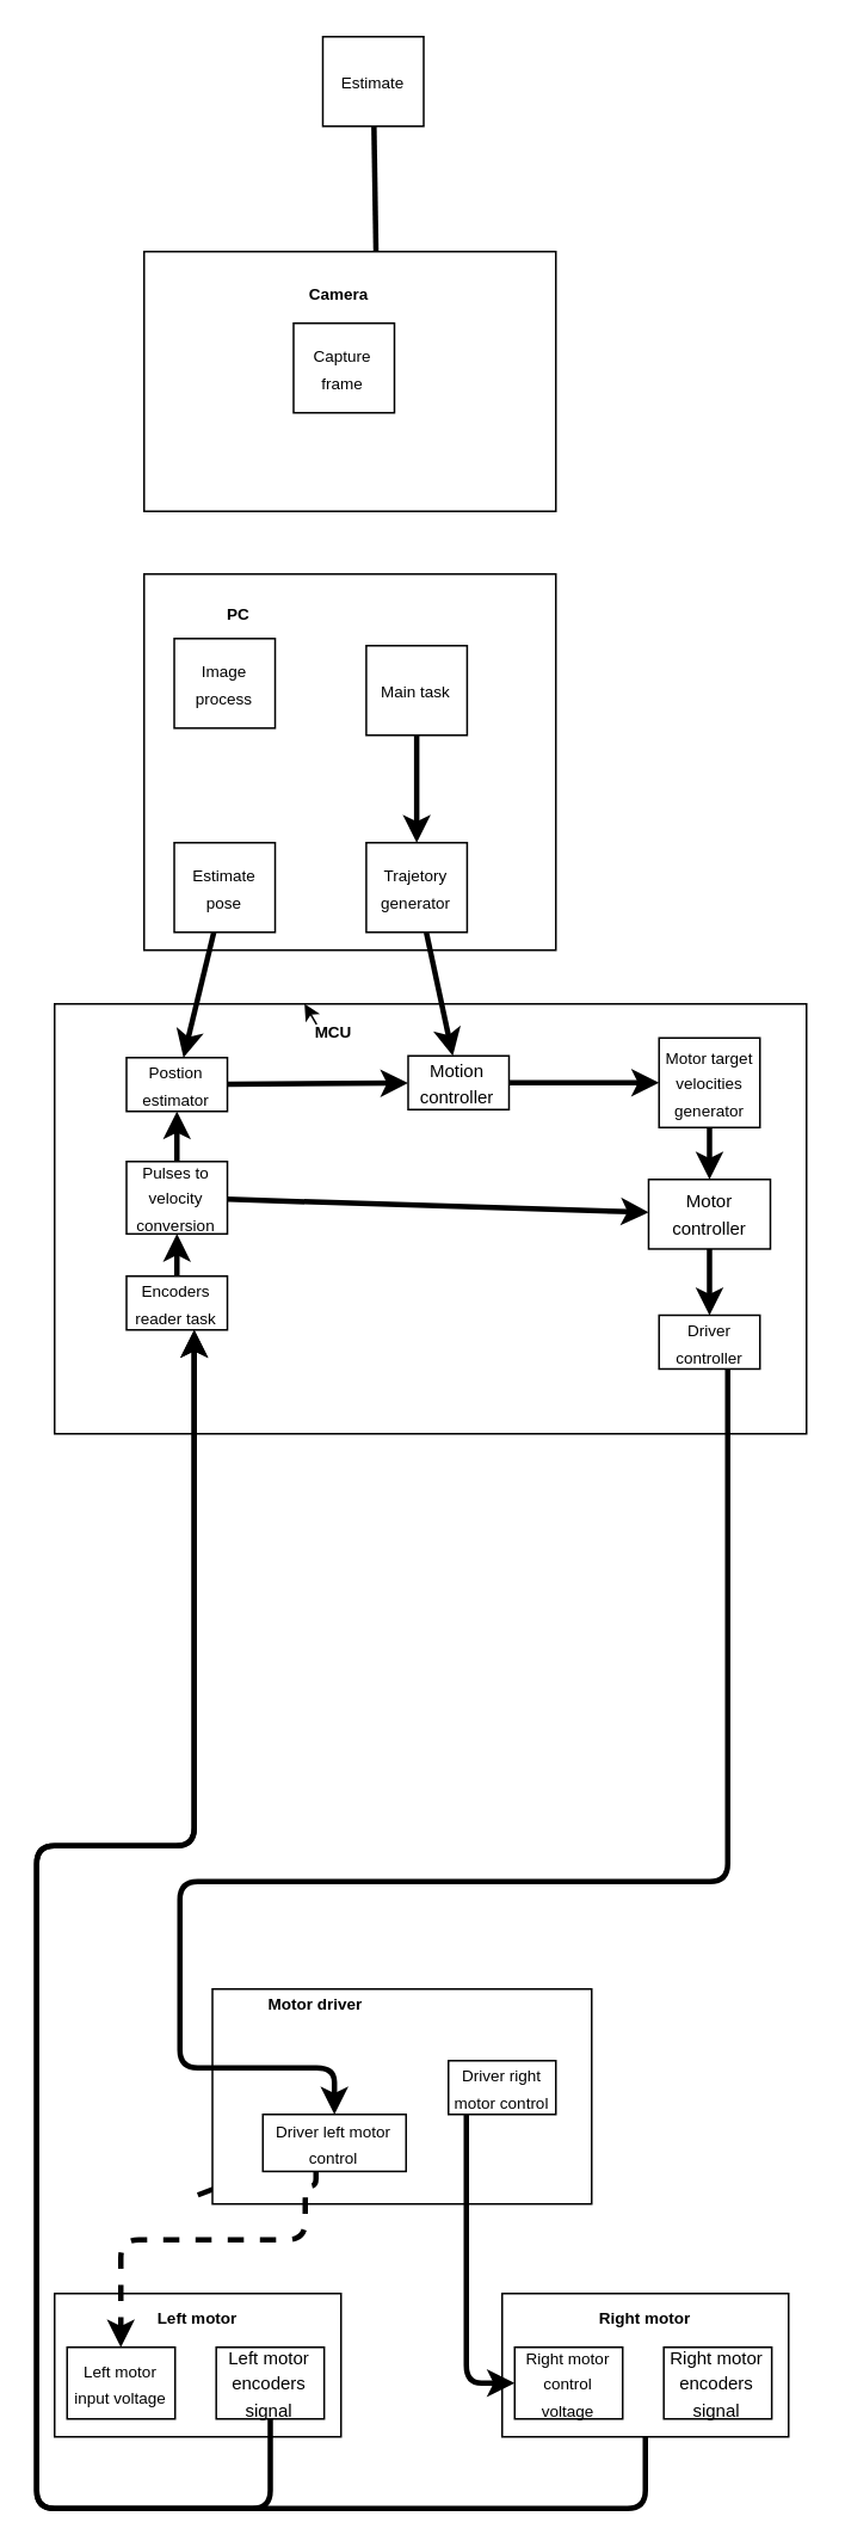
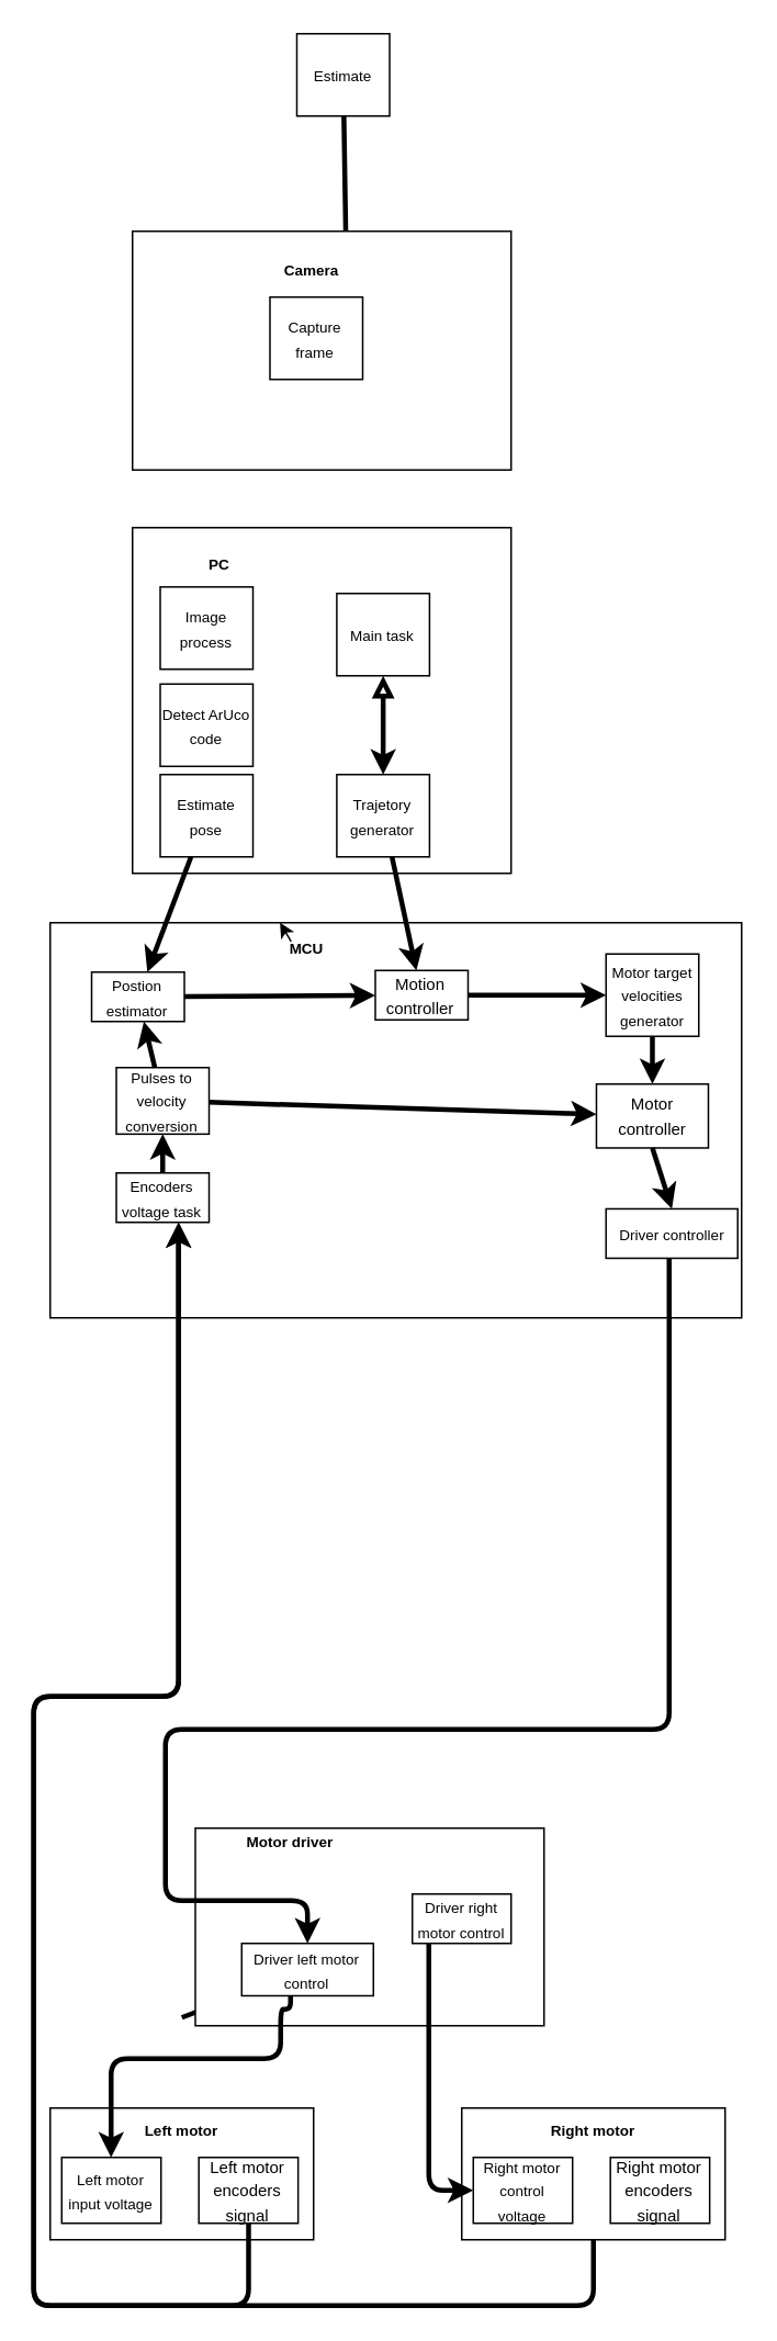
  <mxCell id="0" />
  <mxCell id="1" parent="0" />
  <mxCell id="2" value="" style="whiteSpace=wrap;html=1;rounded=0;glass=0;sketch=0;strokeColor=#000000;fontSize=9;fontColor=#000000;fillColor=#FFFFFF;" vertex="1" parent="1"><mxGeometry x="80" y="320.02" width="230" height="209.98" as="geometry" /></mxCell>
  <mxCell id="3" value="" style="whiteSpace=wrap;html=1;rounded=0;glass=0;sketch=0;strokeColor=#000000;fontSize=9;fontColor=#000000;fillColor=#FFFFFF;" vertex="1" parent="1"><mxGeometry x="30" y="560" width="420" height="240" as="geometry" /></mxCell>
  <mxCell id="4" value="" style="group" vertex="1" connectable="0" parent="1"><mxGeometry x="30" y="1280" width="160" height="80" as="geometry" /></mxCell>
  <mxCell id="5" value="" style="whiteSpace=wrap;html=1;rounded=0;glass=0;sketch=0;strokeColor=#000000;fontSize=9;fontColor=#000000;fillColor=#FFFFFF;" vertex="1" parent="4"><mxGeometry width="160" height="80" as="geometry" /></mxCell>
  <mxCell id="6" value="&lt;b&gt;Left motor&lt;/b&gt;" style="text;strokeColor=none;align=center;fillColor=none;html=1;verticalAlign=middle;whiteSpace=wrap;rounded=0;glass=0;sketch=0;fontSize=9;fontColor=#000000;" parent="4" vertex="1"><mxGeometry x="47.88" y="10" width="64.231" height="7.57" as="geometry" /></mxCell>
  <mxCell id="7" value="&lt;font style=&quot;font-size: 9px;&quot; color=&quot;#000000&quot;&gt;Left motor input voltage&lt;/font&gt;" style="text;strokeColor=#000000;align=center;fillColor=#FFFFFF;html=1;verticalAlign=middle;whiteSpace=wrap;rounded=0;glass=0;" parent="4" vertex="1"><mxGeometry x="7.01" y="30" width="60.31" height="40" as="geometry" /></mxCell>
  <mxCell id="8" value="&lt;font size=&quot;1&quot; color=&quot;#000000&quot;&gt;Left motor encoders signal&lt;/font&gt;" style="text;strokeColor=#000000;align=center;fillColor=#FFFFFF;html=1;verticalAlign=middle;whiteSpace=wrap;rounded=0;glass=0;" parent="4" vertex="1"><mxGeometry x="90.29" y="30.01" width="60.31" height="39.99" as="geometry" /></mxCell>
  <mxCell id="9" style="edgeStyle=none;html=1;strokeColor=#000000;strokeWidth=3;fontSize=9;fontColor=#000000;startArrow=classic;startFill=1;endArrow=none;endFill=0;" parent="1" source="33" target="14" edge="1"><mxGeometry relative="1" as="geometry"><Array as="points" /></mxGeometry></mxCell>
  <mxCell id="10" value="" style="edgeStyle=none;orthogonalLoop=1;jettySize=auto;html=1;strokeColor=#000000;strokeWidth=3;fontSize=9;fontColor=#000000;startArrow=classic;startFill=1;endArrow=none;endFill=0;" parent="1" source="17" edge="1"><mxGeometry width="80" relative="1" as="geometry"><mxPoint x="160" y="1272.52" as="sourcePoint" /><mxPoint x="110" y="1225" as="targetPoint" /><Array as="points" /></mxGeometry></mxCell>
  <mxCell id="11" style="edgeStyle=none;html=1;strokeColor=#000000;strokeWidth=3;fontSize=9;fontColor=#000000;startArrow=classic;startFill=1;endArrow=none;endFill=0;" parent="1" target="47" edge="1"><mxGeometry relative="1" as="geometry"><Array as="points" /><mxPoint x="209.83" y="159.98" as="sourcePoint" /><mxPoint x="179.83" y="89.509" as="targetPoint" /></mxGeometry></mxCell>
  <mxCell id="12" value="&lt;font style=&quot;font-size: 9px;&quot; color=&quot;#000000&quot;&gt;Estimate pose&lt;br&gt;&lt;/font&gt;" style="text;strokeColor=#000000;align=center;fillColor=#FFFFFF;html=1;verticalAlign=middle;whiteSpace=wrap;rounded=0;glass=0;" parent="1" vertex="1"><mxGeometry x="96.84" y="470" width="56.34" height="50" as="geometry" /></mxCell>
- <mxCell id="13" style="edgeStyle=none;html=1;strokeColor=#000000;strokeWidth=3;fontSize=9;fontColor=#000000;startArrow=classic;startFill=1;endArrow=none;endFill=0;" parent="1" source="14" target="15" edge="1"><mxGeometry relative="1" as="geometry" /></mxCell>
+ <mxCell id="13" style="edgeStyle=none;html=1;strokeColor=#000000;strokeWidth=3;fontSize=9;fontColor=#000000;startArrow=classic;startFill=1;endArrow=block;endFill=0;" parent="1" source="14" target="15" edge="1"><mxGeometry relative="1" as="geometry" /></mxCell>
  <mxCell id="14" value="&lt;font style=&quot;font-size: 9px;&quot; color=&quot;#000000&quot;&gt;Trajetory generator&lt;br&gt;&lt;/font&gt;" style="text;strokeColor=#000000;align=center;fillColor=#FFFFFF;html=1;verticalAlign=middle;whiteSpace=wrap;rounded=0;glass=0;" parent="1" vertex="1"><mxGeometry x="204.1" y="470" width="56.34" height="50" as="geometry" /></mxCell>
  <mxCell id="15" value="&lt;font style=&quot;font-size: 9px;&quot; color=&quot;#000000&quot;&gt;Main task&lt;br&gt;&lt;/font&gt;" style="text;strokeColor=#000000;align=center;fillColor=#FFFFFF;html=1;verticalAlign=middle;whiteSpace=wrap;rounded=0;glass=0;" parent="1" vertex="1"><mxGeometry x="204.1" y="360" width="56.34" height="50" as="geometry" /></mxCell>
  <mxCell id="16" value="" style="whiteSpace=wrap;html=1;rounded=0;glass=0;sketch=0;strokeColor=#000000;fontSize=9;fontColor=#000000;fillColor=#FFFFFF;" vertex="1" parent="1"><mxGeometry x="118.17" y="1110" width="211.83" height="120" as="geometry" /></mxCell>
  <mxCell id="17" value="&lt;font style=&quot;font-size: 9px;&quot; color=&quot;#000000&quot;&gt;Driver left motor control&lt;/font&gt;" style="text;strokeColor=#000000;align=center;fillColor=#FFFFFF;html=1;verticalAlign=middle;whiteSpace=wrap;rounded=0;glass=0;" parent="1" vertex="1"><mxGeometry x="146.34" y="1180" width="80" height="31.82" as="geometry" /></mxCell>
  <mxCell id="18" value="&lt;font style=&quot;font-size: 9px;&quot; color=&quot;#000000&quot;&gt;Driver right motor control&lt;/font&gt;" style="text;strokeColor=#000000;align=center;fillColor=#FFFFFF;html=1;verticalAlign=middle;whiteSpace=wrap;rounded=0;glass=0;" parent="1" vertex="1"><mxGeometry x="250" y="1150" width="60" height="30" as="geometry" /></mxCell>
  <mxCell id="19" value="&lt;b&gt;Motor driver&lt;/b&gt;" style="text;strokeColor=none;align=center;fillColor=none;html=1;verticalAlign=middle;whiteSpace=wrap;rounded=0;glass=0;sketch=0;fontSize=9;fontColor=#000000;" vertex="1" parent="1"><mxGeometry x="146.34" y="1114" width="60" height="10" as="geometry" /></mxCell>
  <mxCell id="20" value="" style="group" vertex="1" connectable="0" parent="1"><mxGeometry x="280" y="1280" width="160" height="80" as="geometry" /></mxCell>
  <mxCell id="21" value="" style="whiteSpace=wrap;html=1;rounded=0;glass=0;sketch=0;strokeColor=#000000;fontSize=9;fontColor=#000000;fillColor=#FFFFFF;" vertex="1" parent="20"><mxGeometry width="160" height="80" as="geometry" /></mxCell>
  <mxCell id="22" value="&lt;b&gt;Right motor&lt;/b&gt;" style="text;strokeColor=none;align=center;fillColor=none;html=1;verticalAlign=middle;whiteSpace=wrap;rounded=0;glass=0;sketch=0;fontSize=9;fontColor=#000000;" vertex="1" parent="20"><mxGeometry x="47.88" y="10" width="64.231" height="7.57" as="geometry" /></mxCell>
  <mxCell id="23" value="&lt;font style=&quot;font-size: 9px;&quot; color=&quot;#000000&quot;&gt;Right motor control voltage&lt;/font&gt;" style="text;strokeColor=#000000;align=center;fillColor=#FFFFFF;html=1;verticalAlign=middle;whiteSpace=wrap;rounded=0;glass=0;" vertex="1" parent="20"><mxGeometry x="7.01" y="30" width="60.31" height="40" as="geometry" /></mxCell>
  <mxCell id="24" value="&lt;font size=&quot;1&quot; color=&quot;#000000&quot;&gt;Right motor encoders signal&lt;/font&gt;" style="text;strokeColor=#000000;align=center;fillColor=#FFFFFF;html=1;verticalAlign=middle;whiteSpace=wrap;rounded=0;glass=0;" vertex="1" parent="20"><mxGeometry x="90.29" y="30.01" width="60.31" height="39.99" as="geometry" /></mxCell>
  <mxCell id="25" style="edgeStyle=orthogonalEdgeStyle;html=1;fontSize=9;fontColor=#000000;startArrow=none;startFill=0;endArrow=classic;endFill=1;strokeColor=#000000;strokeWidth=3;" edge="1" parent="1" source="18" target="23"><mxGeometry relative="1" as="geometry"><Array as="points"><mxPoint x="260" y="1196" /><mxPoint x="260" y="1240" /></Array><mxPoint x="220" y="1164.1" as="sourcePoint" /><mxPoint x="297.01" y="1130" as="targetPoint" /></mxGeometry></mxCell>
- <mxCell id="26" style="edgeStyle=orthogonalEdgeStyle;html=1;fontSize=9;fontColor=#000000;startArrow=none;startFill=0;endArrow=classic;endFill=1;strokeColor=#000000;strokeWidth=3;dashed=1;" edge="1" parent="1" source="17" target="7"><mxGeometry relative="1" as="geometry"><Array as="points"><mxPoint x="176" y="1220" /><mxPoint x="170" y="1220" /><mxPoint x="170" y="1250" /><mxPoint x="67" y="1250" /></Array><mxPoint x="220" y="1150" as="sourcePoint" /><mxPoint x="297.01" y="1193.8" as="targetPoint" /></mxGeometry></mxCell>
+ <mxCell id="26" style="edgeStyle=orthogonalEdgeStyle;html=1;fontSize=9;fontColor=#000000;startArrow=none;startFill=0;endArrow=classic;endFill=1;strokeColor=#000000;strokeWidth=3;" edge="1" parent="1" source="17" target="7"><mxGeometry relative="1" as="geometry"><Array as="points"><mxPoint x="176" y="1220" /><mxPoint x="170" y="1220" /><mxPoint x="170" y="1250" /><mxPoint x="67" y="1250" /></Array><mxPoint x="220" y="1150" as="sourcePoint" /><mxPoint x="297.01" y="1193.8" as="targetPoint" /></mxGeometry></mxCell>
  <mxCell id="27" style="edgeStyle=orthogonalEdgeStyle;html=1;fontSize=9;fontColor=#000000;startArrow=none;startFill=0;endArrow=classic;endFill=1;strokeColor=#000000;strokeWidth=3;" edge="1" parent="1" source="8" target="32"><mxGeometry relative="1" as="geometry"><Array as="points"><mxPoint x="150" y="1400" /><mxPoint x="20" y="1400" /><mxPoint x="20" y="1030" /><mxPoint x="108" y="1030" /></Array><mxPoint x="439.65" y="1130" as="sourcePoint" /><mxPoint x="516.66" y="1100" as="targetPoint" /></mxGeometry></mxCell>
  <mxCell id="28" style="edgeStyle=orthogonalEdgeStyle;html=1;fontSize=9;fontColor=#000000;startArrow=none;startFill=0;endArrow=classic;endFill=1;strokeColor=#000000;strokeWidth=3;" edge="1" parent="1" source="21" target="32"><mxGeometry relative="1" as="geometry"><Array as="points"><mxPoint x="360" y="1400" /><mxPoint x="20" y="1400" /><mxPoint x="20" y="1030" /><mxPoint x="108" y="1030" /></Array><mxPoint x="458.94" y="1226" as="sourcePoint" /><mxPoint x="136.34" y="1070" as="targetPoint" /></mxGeometry></mxCell>
  <mxCell id="29" value="" style="edgeStyle=orthogonalEdgeStyle;orthogonalLoop=1;jettySize=auto;html=1;endArrow=none;endFill=0;jumpSize=12;strokeWidth=3;endSize=6;startArrow=classic;startFill=1;strokeColor=#000000;" edge="1" parent="1" source="17" target="36"><mxGeometry width="80" relative="1" as="geometry"><mxPoint x="-63.099" y="898.29" as="sourcePoint" /><mxPoint x="418" y="967.52" as="targetPoint" /><Array as="points"><mxPoint x="100" y="1154" /><mxPoint x="100" y="1050" /><mxPoint x="406" y="1050" /></Array></mxGeometry></mxCell>
  <mxCell id="30" value="" style="group" vertex="1" connectable="0" parent="1"><mxGeometry x="50" y="580" width="400" height="293.81" as="geometry" /></mxCell>
  <mxCell id="31" value="&lt;font style=&quot;font-size: 9px;&quot; color=&quot;#000000&quot;&gt;Pulses to velocity conversion&lt;/font&gt;" style="text;strokeColor=#000000;align=center;fillColor=#FFFFFF;html=1;verticalAlign=middle;whiteSpace=wrap;rounded=0;glass=0;" parent="30" vertex="1"><mxGeometry x="20.17" y="68" width="56.34" height="40.4" as="geometry" /></mxCell>
- <mxCell id="32" value="&lt;font style=&quot;font-size: 9px;&quot; color=&quot;#000000&quot;&gt;Encoders reader task&lt;/font&gt;" style="text;strokeColor=#000000;align=center;fillColor=#FFFFFF;html=1;verticalAlign=middle;whiteSpace=wrap;rounded=0;glass=0;" parent="30" vertex="1"><mxGeometry x="20.17" y="132.0" width="56.34" height="30" as="geometry" /></mxCell>
+ <mxCell id="32" value="&lt;font style=&quot;font-size: 9px;&quot; color=&quot;#000000&quot;&gt;Encoders voltage task&lt;/font&gt;" style="text;strokeColor=#000000;align=center;fillColor=#FFFFFF;html=1;verticalAlign=middle;whiteSpace=wrap;rounded=0;glass=0;" parent="30" vertex="1"><mxGeometry x="20.17" y="132.0" width="56.34" height="30" as="geometry" /></mxCell>
  <mxCell id="33" value="&lt;font size=&quot;1&quot; color=&quot;#000000&quot;&gt;Motion controller&lt;/font&gt;" style="text;strokeColor=#000000;align=center;fillColor=#FFFFFF;html=1;verticalAlign=middle;whiteSpace=wrap;rounded=0;glass=0;" parent="30" vertex="1"><mxGeometry x="177.49" y="9.0" width="56.34" height="30" as="geometry" /></mxCell>
  <mxCell id="34" value="&lt;font style=&quot;font-size: 9px;&quot; color=&quot;#000000&quot;&gt;Motor target&lt;br&gt;velocities&lt;br&gt;generator&lt;br&gt;&lt;/font&gt;" style="text;strokeColor=#000000;align=center;fillColor=#FFFFFF;html=1;verticalAlign=middle;whiteSpace=wrap;rounded=0;glass=0;" parent="30" vertex="1"><mxGeometry x="317.65" y="-1" width="56.34" height="50" as="geometry" /></mxCell>
  <mxCell id="35" value="&lt;font size=&quot;1&quot; color=&quot;#000000&quot;&gt;Motor controller&lt;/font&gt;" style="text;strokeColor=#000000;align=center;fillColor=#FFFFFF;html=1;verticalAlign=middle;whiteSpace=wrap;rounded=0;glass=0;" parent="30" vertex="1"><mxGeometry x="311.82" y="78" width="68" height="38.81" as="geometry" /></mxCell>
- <mxCell id="36" value="&lt;font style=&quot;font-size: 9px;&quot; color=&quot;#000000&quot;&gt;Driver controller&lt;/font&gt;" style="text;strokeColor=#000000;align=center;fillColor=#FFFFFF;html=1;verticalAlign=middle;whiteSpace=wrap;rounded=0;glass=0;" parent="30" vertex="1"><mxGeometry x="317.65" y="153.81" width="56.34" height="30" as="geometry" /></mxCell>
+ <mxCell id="36" value="&lt;font style=&quot;font-size: 9px;&quot; color=&quot;#000000&quot;&gt;Driver controller&lt;/font&gt;" style="text;strokeColor=#000000;align=center;fillColor=#FFFFFF;html=1;verticalAlign=middle;whiteSpace=wrap;rounded=0;glass=0;" parent="30" vertex="1"><mxGeometry x="317.65" y="153.81" width="80" height="30" as="geometry" /></mxCell>
  <mxCell id="37" style="edgeStyle=none;html=1;strokeColor=#000000;strokeWidth=3;fontSize=9;fontColor=#000000;startArrow=none;startFill=0;endArrow=classic;endFill=1;" parent="30" source="32" target="31" edge="1"><mxGeometry relative="1" as="geometry" /></mxCell>
  <mxCell id="38" style="edgeStyle=none;html=1;strokeColor=#000000;strokeWidth=3;fontSize=9;fontColor=#000000;startArrow=none;startFill=0;endArrow=classic;endFill=1;" parent="30" source="33" target="34" edge="1"><mxGeometry relative="1" as="geometry" /></mxCell>
  <mxCell id="39" style="edgeStyle=none;html=1;strokeColor=#000000;strokeWidth=3;fontSize=9;fontColor=#000000;startArrow=none;startFill=0;endArrow=classic;endFill=1;" parent="30" source="31" target="35" edge="1"><mxGeometry relative="1" as="geometry" /></mxCell>
  <mxCell id="40" style="edgeStyle=none;html=1;strokeColor=#000000;strokeWidth=3;fontSize=9;fontColor=#000000;startArrow=none;startFill=0;endArrow=classic;endFill=1;" parent="30" source="34" target="35" edge="1"><mxGeometry relative="1" as="geometry" /></mxCell>
  <mxCell id="41" style="edgeStyle=none;html=1;strokeColor=#000000;strokeWidth=3;fontSize=9;fontColor=#000000;startArrow=none;startFill=0;endArrow=classic;endFill=1;exitX=0.5;exitY=1;exitDx=0;exitDy=0;entryX=0.5;entryY=0;entryDx=0;entryDy=0;" parent="30" source="35" target="36" edge="1"><mxGeometry relative="1" as="geometry"><mxPoint x="350.99" y="357.004" as="sourcePoint" /><mxPoint x="544.3" y="367.601" as="targetPoint" /></mxGeometry></mxCell>
  <mxCell id="42" style="edgeStyle=none;html=1;exitX=0.25;exitY=0;exitDx=0;exitDy=0;" edge="1" parent="1" source="43" target="3"><mxGeometry relative="1" as="geometry" /></mxCell>
  <mxCell id="43" value="&lt;b&gt;MCU&lt;/b&gt;" style="text;strokeColor=none;align=center;fillColor=none;html=1;verticalAlign=middle;whiteSpace=wrap;rounded=0;glass=0;sketch=0;fontSize=9;fontColor=#000000;" vertex="1" parent="1"><mxGeometry x="166.34" y="571.48" width="40" height="8.52" as="geometry" /></mxCell>
- <mxCell id="44" value="&lt;font style=&quot;font-size: 9px;&quot; color=&quot;#000000&quot;&gt;Postion&lt;br&gt;estimator&lt;/font&gt;" style="text;strokeColor=#000000;align=center;fillColor=#FFFFFF;html=1;verticalAlign=middle;whiteSpace=wrap;rounded=0;glass=0;" parent="1" vertex="1"><mxGeometry x="70.17" y="590" width="56.34" height="30" as="geometry" /></mxCell>
+ <mxCell id="44" value="&lt;font style=&quot;font-size: 9px;&quot; color=&quot;#000000&quot;&gt;Postion&lt;br&gt;estimator&lt;/font&gt;" style="text;strokeColor=#000000;align=center;fillColor=#FFFFFF;html=1;verticalAlign=middle;whiteSpace=wrap;rounded=0;glass=0;" parent="1" vertex="1"><mxGeometry x="55.17" y="590" width="56.34" height="30" as="geometry" /></mxCell>
  <mxCell id="45" style="edgeStyle=none;html=1;strokeColor=#000000;strokeWidth=3;fontSize=9;fontColor=#000000;startArrow=none;startFill=0;endArrow=classic;endFill=1;" parent="1" source="31" target="44" edge="1"><mxGeometry relative="1" as="geometry" /></mxCell>
  <mxCell id="46" style="edgeStyle=none;html=1;strokeColor=#000000;strokeWidth=3;fontSize=9;fontColor=#000000;startArrow=none;startFill=0;endArrow=classic;endFill=1;" parent="1" source="44" target="33" edge="1"><mxGeometry relative="1" as="geometry" /></mxCell>
  <mxCell id="47" value="&lt;font style=&quot;font-size: 9px;&quot; color=&quot;#000000&quot;&gt;Estimate&lt;br&gt;&lt;/font&gt;" style="text;strokeColor=#000000;align=center;fillColor=#FFFFFF;html=1;verticalAlign=middle;whiteSpace=wrap;rounded=0;glass=0;" vertex="1" parent="1"><mxGeometry x="179.83" y="20" width="56.34" height="50" as="geometry" /></mxCell>
  <mxCell id="48" value="&lt;font style=&quot;font-size: 9px;&quot; color=&quot;#000000&quot;&gt;Image process&lt;br&gt;&lt;/font&gt;" style="text;strokeColor=#000000;align=center;fillColor=#FFFFFF;html=1;verticalAlign=middle;whiteSpace=wrap;rounded=0;glass=0;" vertex="1" parent="1"><mxGeometry x="96.84" y="356.04" width="56.34" height="50" as="geometry" /></mxCell>
  <mxCell id="49" value="" style="whiteSpace=wrap;html=1;rounded=0;glass=0;sketch=0;strokeColor=#000000;fontSize=9;fontColor=#000000;fillColor=#FFFFFF;" vertex="1" parent="1"><mxGeometry x="80" y="139.98" width="230" height="145" as="geometry" /></mxCell>
  <mxCell id="50" value="&lt;font style=&quot;font-size: 9px;&quot; color=&quot;#000000&quot;&gt;Capture frame&lt;br&gt;&lt;/font&gt;" style="text;strokeColor=#000000;align=center;fillColor=#FFFFFF;html=1;verticalAlign=middle;whiteSpace=wrap;rounded=0;glass=0;" vertex="1" parent="1"><mxGeometry x="163.49" y="179.98" width="56.34" height="50" as="geometry" /></mxCell>
  <mxCell id="51" value="&lt;b&gt;Camera&lt;/b&gt;" style="text;strokeColor=none;align=center;fillColor=none;html=1;verticalAlign=middle;whiteSpace=wrap;rounded=0;glass=0;sketch=0;fontSize=9;fontColor=#000000;" vertex="1" parent="1"><mxGeometry x="168.92" y="159.98" width="40" height="8.52" as="geometry" /></mxCell>
  <mxCell id="52" value="&lt;b&gt;PC&lt;/b&gt;" style="text;strokeColor=none;align=center;fillColor=none;html=1;verticalAlign=middle;whiteSpace=wrap;rounded=0;glass=0;sketch=0;fontSize=9;fontColor=#000000;" vertex="1" parent="1"><mxGeometry x="113.18" y="339" width="40" height="8.52" as="geometry" /></mxCell>
+ <mxCell id="53" value="&lt;font style=&quot;font-size: 9px;&quot; color=&quot;#000000&quot;&gt;Detect ArUco&lt;br&gt;code&lt;br&gt;&lt;/font&gt;" style="text;strokeColor=#000000;align=center;fillColor=#FFFFFF;html=1;verticalAlign=middle;whiteSpace=wrap;rounded=0;glass=0;" vertex="1" parent="1"><mxGeometry x="96.84" y="415.02" width="56.34" height="50" as="geometry" /></mxCell>
  <mxCell id="54" style="edgeStyle=none;html=1;strokeColor=#000000;strokeWidth=3;fontSize=9;fontColor=#000000;startArrow=classic;startFill=1;endArrow=none;endFill=0;" edge="1" parent="1" source="44" target="12"><mxGeometry relative="1" as="geometry"><Array as="points" /><mxPoint x="150.001" y="610.24" as="sourcePoint" /><mxPoint x="135.195" y="541.24" as="targetPoint" /></mxGeometry></mxCell>
